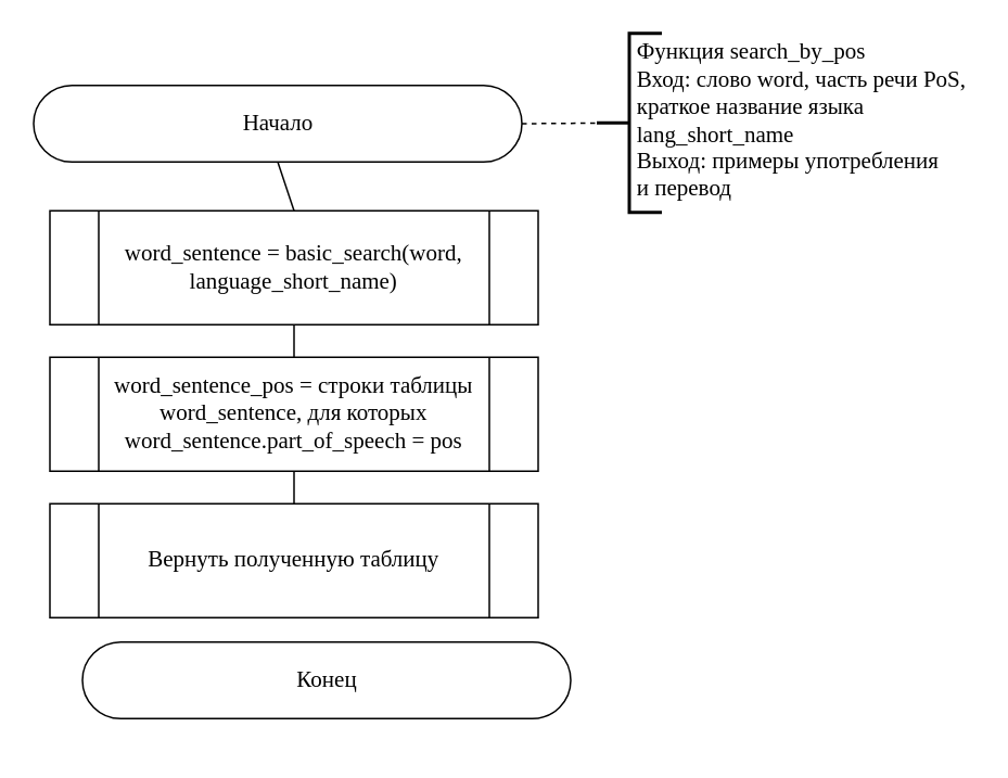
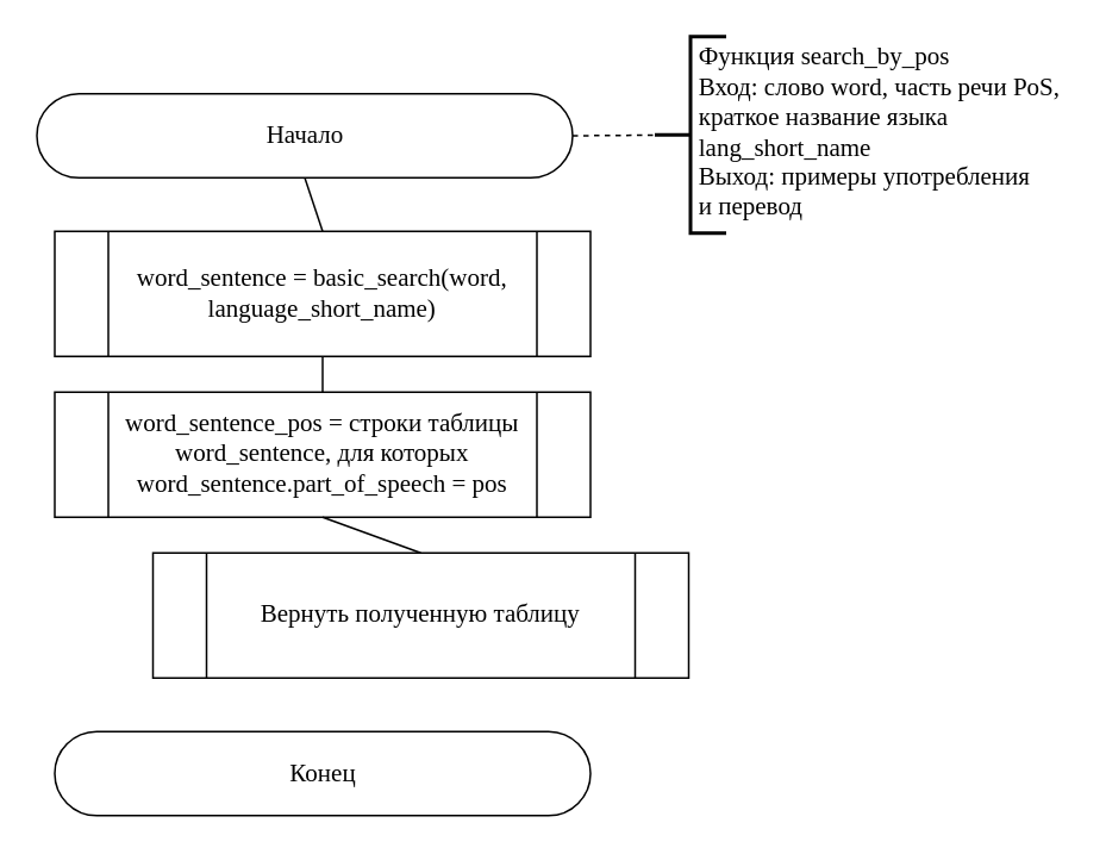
  <mxCell id="0" />
  <mxCell id="1" parent="0" />
  <mxCell id="2" value="&lt;font face=&quot;Times New Roman&quot; style=&quot;font-size: 14px;&quot;&gt;Начало&lt;/font&gt;" style="html=1;dashed=0;whitespace=wrap;shape=mxgraph.dfd.start" parent="1" vertex="1"><mxGeometry x="20" y="52" width="300" height="47" as="geometry" /></mxCell>
  <mxCell id="3" value="" style="strokeWidth=2;html=1;shape=mxgraph.flowchart.annotation_2;align=left;labelPosition=right;pointerEvents=1;fontFamily=Times New Roman;fontSize=14;" parent="1" vertex="1"><mxGeometry x="366" y="20" width="40" height="110" as="geometry" /></mxCell>
  <mxCell id="4" value="" style="endArrow=none;dashed=1;html=1;rounded=0;fontFamily=Times New Roman;fontSize=14;exitX=1;exitY=0.5;exitDx=0;exitDy=0;exitPerimeter=0;entryX=0.034;entryY=0.501;entryDx=0;entryDy=0;entryPerimeter=0;" parent="1" source="2" target="3" edge="1"><mxGeometry width="50" height="50" relative="1" as="geometry"><mxPoint x="346" y="78.5" as="sourcePoint" /><mxPoint x="446" y="113" as="targetPoint" /></mxGeometry></mxCell>
  <mxCell id="5" value="Функция search_by_pos&lt;br&gt;Вход: слово word, часть речи PoS,&lt;br&gt;краткое название языка lang_short_name&lt;br&gt;Выход: примеры употребления&amp;nbsp;&lt;br&gt;и перевод" style="text;html=1;strokeColor=none;fillColor=none;align=left;verticalAlign=middle;whiteSpace=wrap;rounded=0;fontSize=14;fontFamily=Times New Roman;" parent="1" vertex="1"><mxGeometry x="389" y="48.5" width="208" height="50" as="geometry" /></mxCell>
  <mxCell id="6" value="" style="endArrow=none;html=1;rounded=0;fontFamily=Times New Roman;fontSize=14;entryX=0.5;entryY=0.5;entryDx=0;entryDy=23.5;entryPerimeter=0;exitX=0.5;exitY=0;exitDx=0;exitDy=0;" parent="1" source="7" target="2" edge="1"><mxGeometry width="50" height="50" relative="1" as="geometry"><mxPoint x="120" y="129" as="sourcePoint" /><mxPoint x="230" y="159" as="targetPoint" /></mxGeometry></mxCell>
  <mxCell id="7" value="word_sentence = basic_search(word,&lt;br&gt;language_short_name)" style="shape=process;whiteSpace=wrap;html=1;backgroundOutline=1;fontFamily=Times New Roman;fontSize=14;" parent="1" vertex="1"><mxGeometry x="30" y="129" width="300" height="70" as="geometry" /></mxCell>
  <mxCell id="8" value="word_sentence_pos = строки таблицы word_sentence, для которых word_sentence.part_of_speech = pos" style="shape=process;whiteSpace=wrap;html=1;backgroundOutline=1;fontFamily=Times New Roman;fontSize=14;" parent="1" vertex="1"><mxGeometry x="30" y="219" width="300" height="70" as="geometry" /></mxCell>
  <mxCell id="9" value="" style="endArrow=none;html=1;rounded=0;fontFamily=Times New Roman;fontSize=14;exitX=0.5;exitY=0;exitDx=0;exitDy=0;entryX=0.5;entryY=1;entryDx=0;entryDy=0;" parent="1" source="8" target="7" edge="1"><mxGeometry width="50" height="50" relative="1" as="geometry"><mxPoint x="180" y="229" as="sourcePoint" /><mxPoint x="230" y="179" as="targetPoint" /></mxGeometry></mxCell>
- <mxCell id="10" value="Вернуть полученную таблицу" style="shape=process;whiteSpace=wrap;html=1;backgroundOutline=1;fontFamily=Times New Roman;fontSize=14;" parent="1" vertex="1"><mxGeometry x="30" y="309" width="300" height="70" as="geometry" /></mxCell>
- <mxCell id="11" value="&lt;font face=&quot;Times New Roman&quot;&gt;&lt;span style=&quot;font-size: 14px;&quot;&gt;Конец&lt;/span&gt;&lt;/font&gt;" style="html=1;dashed=0;whitespace=wrap;shape=mxgraph.dfd.start" parent="1" vertex="1"><mxGeometry x="50" y="394" width="300" height="47" as="geometry" /></mxCell>
+ <mxCell id="10" value="Вернуть полученную таблицу" style="shape=process;whiteSpace=wrap;html=1;backgroundOutline=1;fontFamily=Times New Roman;fontSize=14;" parent="1" vertex="1"><mxGeometry x="85" y="309" width="300" height="70" as="geometry" /></mxCell>
+ <mxCell id="11" value="&lt;font face=&quot;Times New Roman&quot;&gt;&lt;span style=&quot;font-size: 14px;&quot;&gt;Конец&lt;/span&gt;&lt;/font&gt;" style="html=1;dashed=0;whitespace=wrap;shape=mxgraph.dfd.start" parent="1" vertex="1"><mxGeometry x="30" y="409" width="300" height="47" as="geometry" /></mxCell>
  <mxCell id="12" value="" style="endArrow=none;html=1;rounded=0;exitX=0.5;exitY=0;exitDx=0;exitDy=0;entryX=0.5;entryY=1;entryDx=0;entryDy=0;" parent="1" source="10" edge="1"><mxGeometry width="50" height="50" relative="1" as="geometry"><mxPoint x="297" y="238" as="sourcePoint" /><mxPoint x="180" y="289" as="targetPoint" /></mxGeometry></mxCell>
